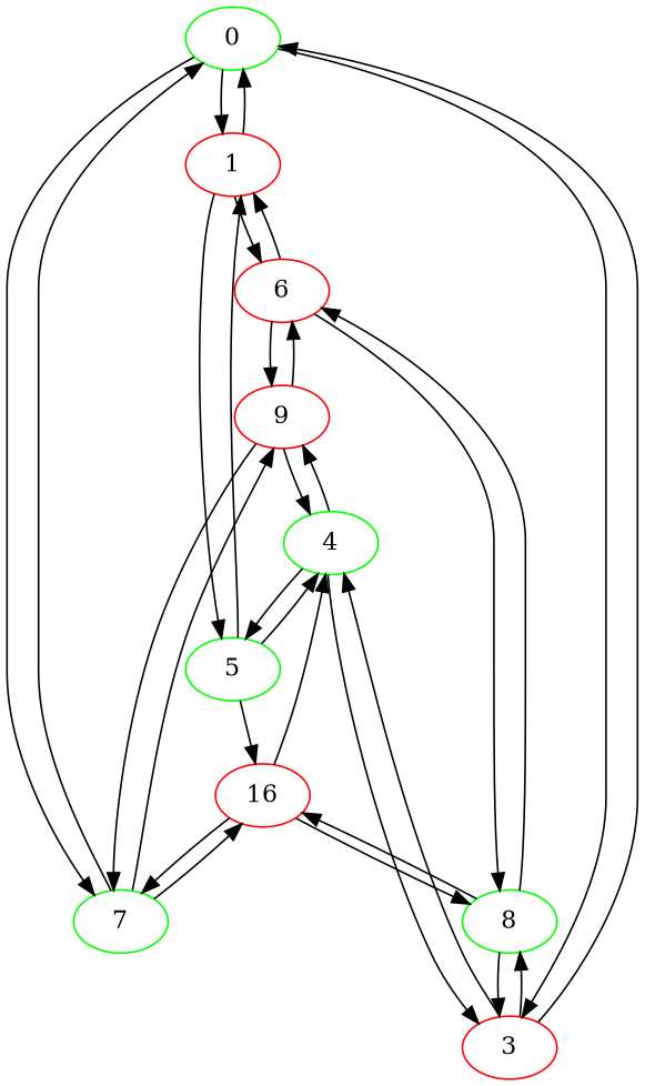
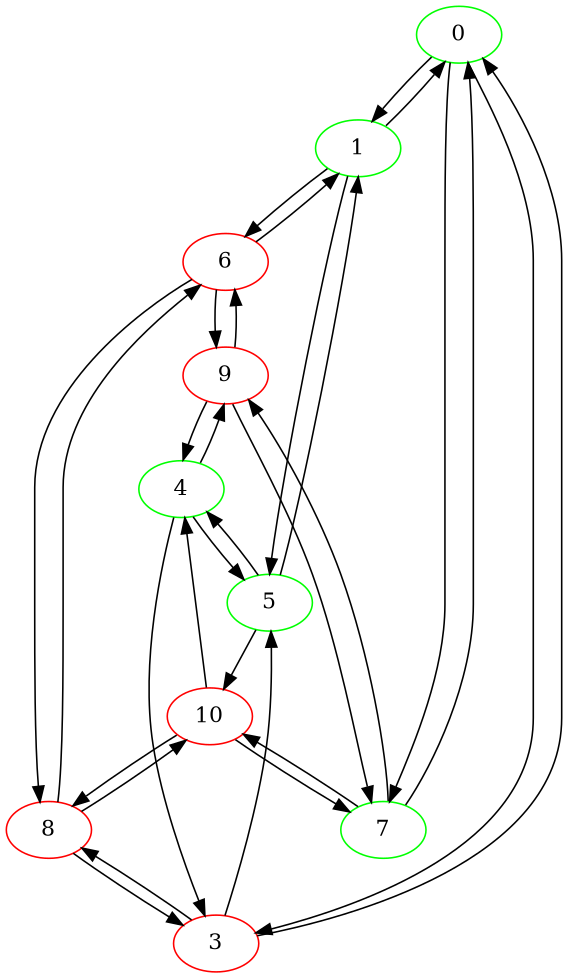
  digraph {
    node [color=green]
    n1 [label=0]
-   1 [color=red]
+   1
    5
    6 [color=red]
    3 [color=red]
    7
    4
-   10 [color=red label=16]
-   8
+   10 [color=red]
+   8 [color=red]
    9 [color=red]
    n1 -> 1
    n1 -> 3
    n1 -> 7
    1 -> n1
    1 -> 5
    1 -> 6
    5 -> 1
    5 -> 4
    5 -> 10
    6 -> 1
    6 -> 8
    6 -> 9
    3 -> n1
-   3 -> 4
+   3 -> 5
    3 -> 8
    7 -> n1
    7 -> 10
    7 -> 9
    4 -> 5
    4 -> 3
    4 -> 9
    10 -> 7
    10 -> 4
    10 -> 8
    8 -> 6
    8 -> 3
    8 -> 10
    9 -> 6
    9 -> 7
    9 -> 4
  }
